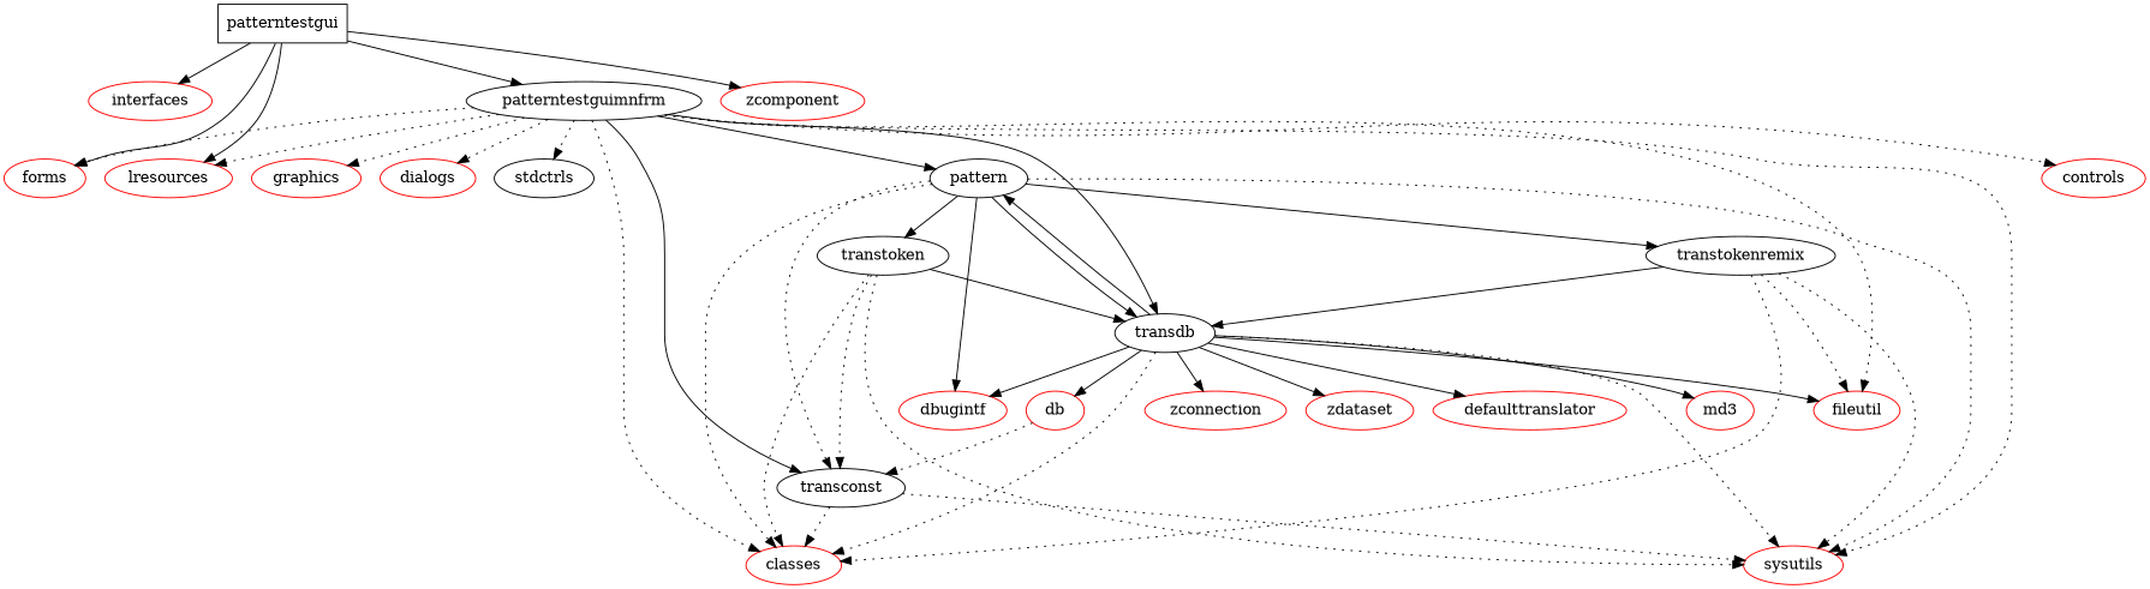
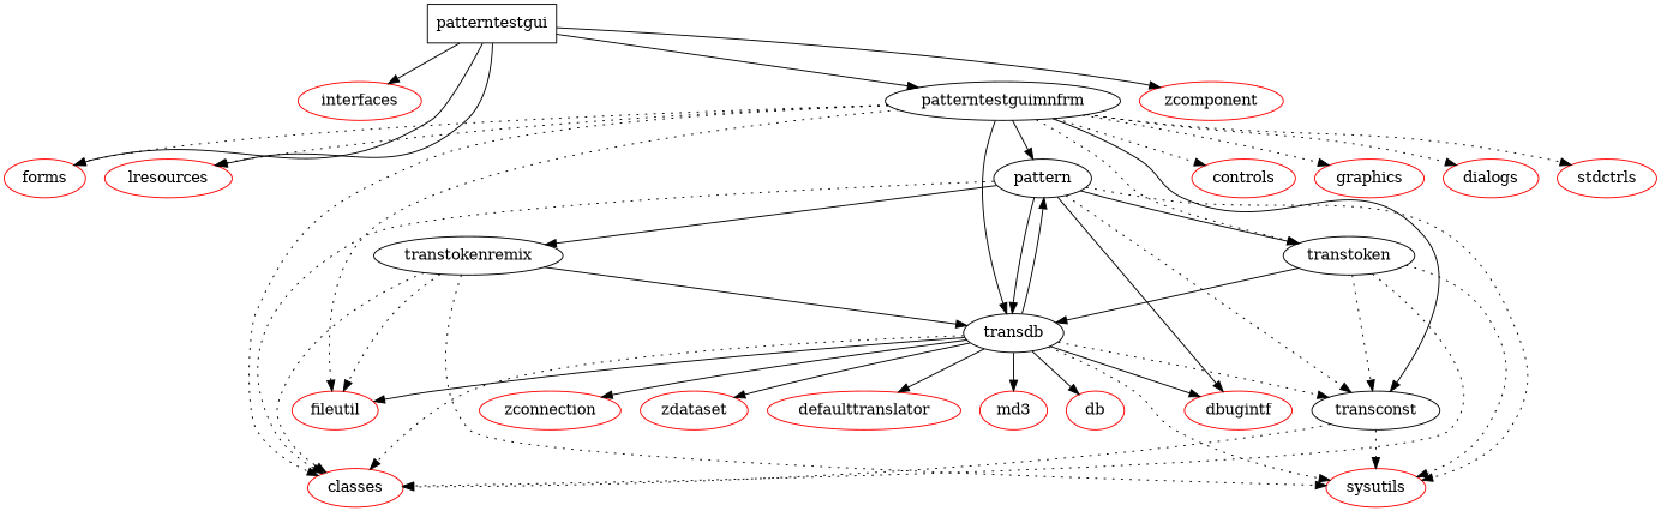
  digraph {
    node [shape=ellipse color=red]
    edge [style=dotted]
    patterntestgui [shape=box color=""]
    interfaces [shape=""]
    forms [shape=""]
    patterntestguimnfrm [shape="" color=""]
    lresources
    zcomponent
    classes
    sysutils
    fileutil
    controls
    graphics
    dialogs
-   stdctrls [color=black]
+   stdctrls
    pattern [color=""]
    transconst [color=""]
    transdb [color=""]
    transtoken [color=""]
    dbugintf
    transtokenremix [color=""]
    n20 [label=md3]
    db
    zconnection
    zdataset
    defaulttranslator
    patterntestgui -> interfaces [style=""]
    patterntestgui -> forms [style=""]
    patterntestgui -> patterntestguimnfrm [style=""]
    patterntestgui -> lresources [style=solid]
    patterntestgui -> zcomponent [style=solid]
    patterntestguimnfrm -> forms
    patterntestguimnfrm -> lresources
    patterntestguimnfrm -> classes
-   patterntestguimnfrm -> sysutils
+   patterntestguimnfrm -> transtoken
    patterntestguimnfrm -> fileutil
    patterntestguimnfrm -> controls
    patterntestguimnfrm -> graphics
    patterntestguimnfrm -> dialogs
    patterntestguimnfrm -> stdctrls
    patterntestguimnfrm -> pattern [style=solid]
    patterntestguimnfrm -> transconst [style=solid]
    patterntestguimnfrm -> transdb [style=solid]
    pattern -> classes
    pattern -> sysutils
    pattern -> transconst
    pattern -> transdb [style=solid]
    pattern -> transtoken [style=solid]
    pattern -> dbugintf [style=solid]
    pattern -> transtokenremix [style=solid]
    transconst -> classes
    transconst -> sysutils
    transdb -> classes
    transdb -> sysutils
    transdb -> fileutil [style=solid]
    transdb -> pattern [style=solid]
-   db -> transconst
+   transdb -> transconst
    transdb -> dbugintf [style=solid]
    transdb -> n20 [style=solid]
    transdb -> db [style=solid]
    transdb -> zconnection [style=solid]
    transdb -> zdataset [style=solid]
    transdb -> defaulttranslator [style=solid]
    transtoken -> classes
    transtoken -> sysutils
    transtoken -> transconst
    transtoken -> transdb [style=solid]
    transtokenremix -> classes
    transtokenremix -> sysutils
    transtokenremix -> fileutil
    transtokenremix -> transdb [style=solid]
  }
